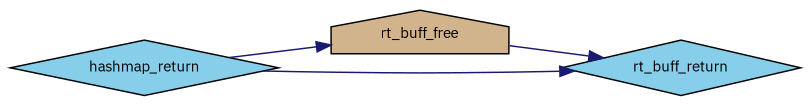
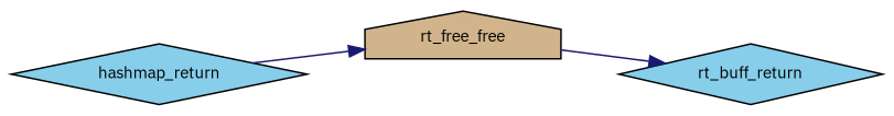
  digraph {
    fontname="IBM Plex Sans"
    rankdir=LR
    node [color=black fillcolor=skyblue fontname="IBM Plex Sans" fontsize=10 shape=diamond style=filled]
    edge [color=midnightblue fontname="IBM Plex Sans" fontsize=10 labelfontname=Helvetica labelfontsize=10 style=solid]
    n1 [fontcolor=black height=0.2 label=hashmap_return width=0.4]
-   n2 [fillcolor=tan height=0.2 label=rt_buff_free shape=house width=0.4]
+   n2 [fillcolor=tan height=0.2 label=rt_free_free shape=house width=0.4]
    n3 [height=0.2 label=rt_buff_return width=0.4]
    n1 -> n2
-   n1 -> n3
    n2 -> n3
  }
